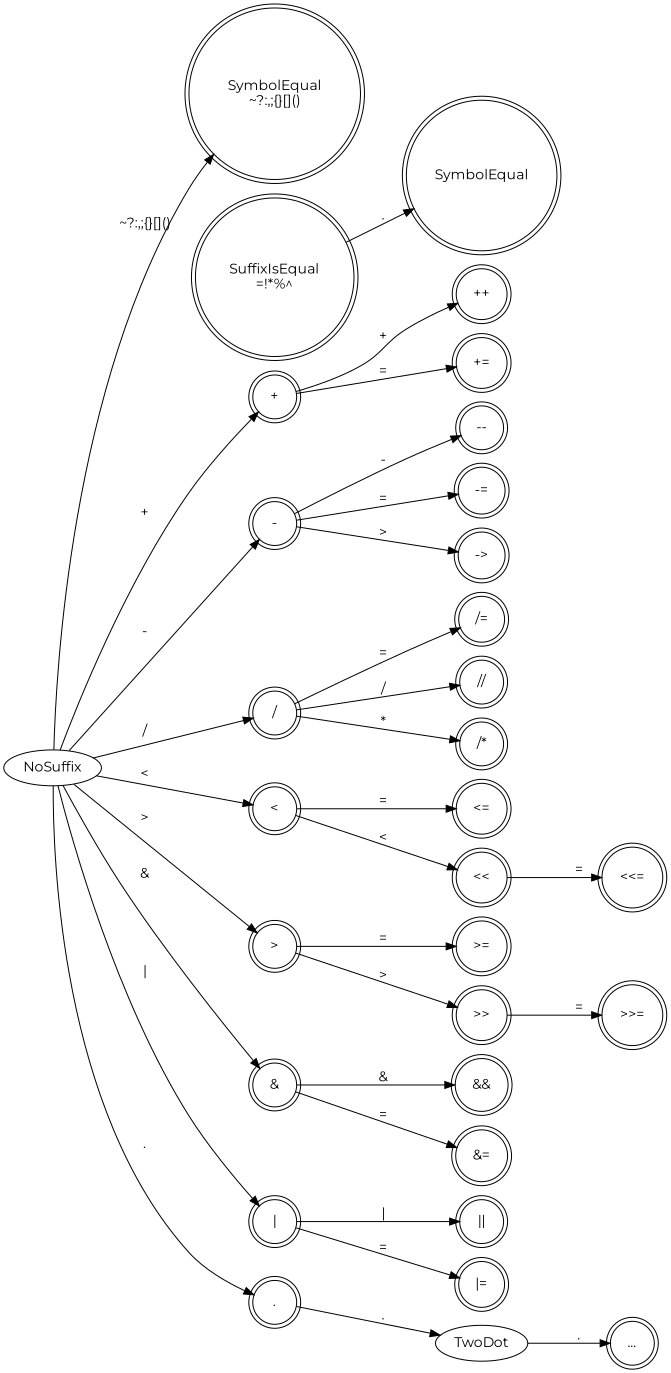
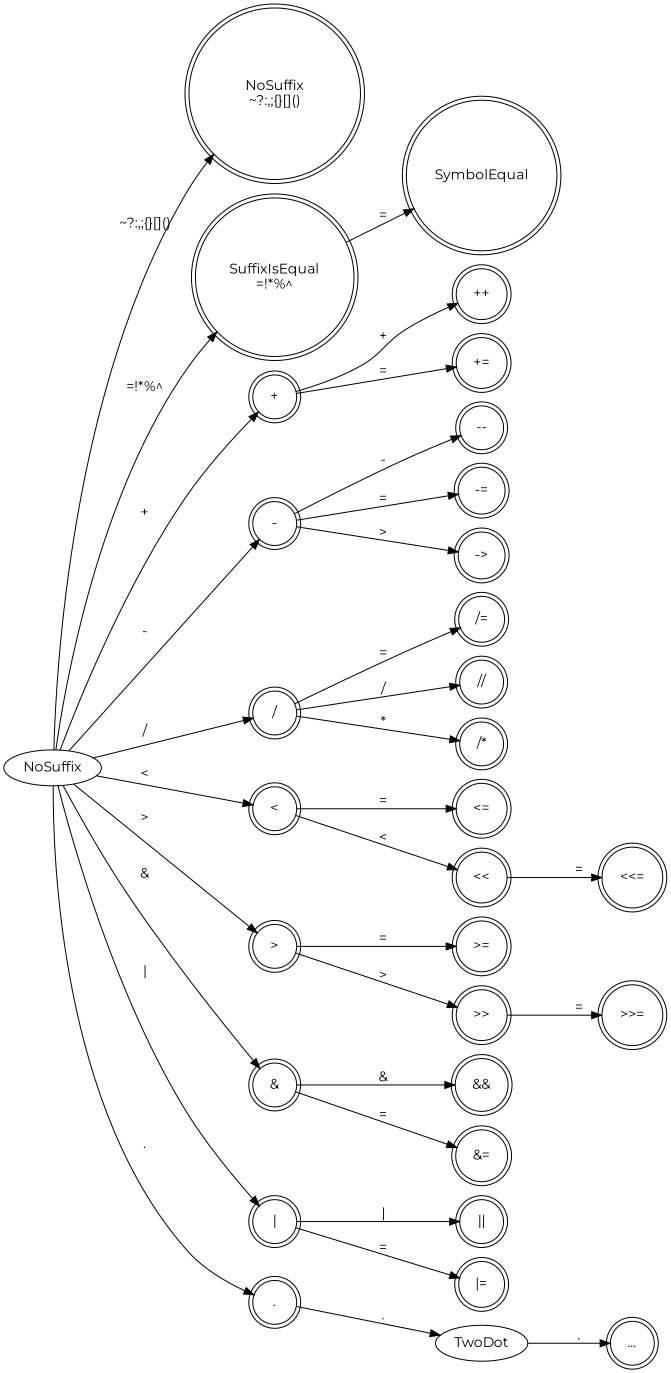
  digraph {
    fontname=Montserrat
    rankdir=LR
    node [fontname=Montserrat shape=doublecircle]
    edge [fontname=Montserrat]
-   n1 [label="SymbolEqual\n~?:,;{}[]()"]
+   n1 [label="NoSuffix\n~?:,;{}[]()"]
    n2 [label=NoSuffix shape=""]
    n3 [label="SuffixIsEqual\n=!*%^"]
    n4 [label="+"]
    n5 [label="-"]
    n6 [label="/"]
    n7 [label="<"]
    n8 [label=">"]
    n9 [label="&"]
    n10 [label="|"]
    n11 [label="."]
    n12 [label=SymbolEqual]
    n13 [label="++"]
    n14 [label="+="]
    n15 [label="--"]
    n16 [label="-="]
    n17 [label="->"]
    n18 [label="/="]
    n19 [label="//"]
    n20 [label="/*"]
    n21 [label="<="]
    n22 [label="<<"]
    n23 [label=">="]
    n24 [label=">>"]
    n25 [label="&&"]
    n26 [label="&="]
    n27 [label="||"]
    n28 [label="|="]
    TwoDot [shape=""]
    n30 [label="<<="]
    n31 [label=">>="]
    n32 [label="..."]
    n2 -> n1 [label="~?:,;{}[]()"]
+   n2 -> n3 [label="=!*%^"]
    n2 -> n4 [label="+"]
    n2 -> n5 [label="-"]
    n2 -> n6 [label="/"]
    n2 -> n7 [label="<"]
    n2 -> n8 [label=">"]
    n2 -> n9 [label="&"]
    n2 -> n10 [label="|"]
    n2 -> n11 [label="."]
-   n3 -> n12 [label="."]
+   n3 -> n12 [label="="]
    n4 -> n13 [label="+"]
    n4 -> n14 [label="="]
    n5 -> n15 [label="-"]
    n5 -> n16 [label="="]
    n5 -> n17 [label=">"]
    n6 -> n18 [label="="]
    n6 -> n19 [label="/"]
    n6 -> n20 [label="*"]
    n7 -> n21 [label="="]
    n7 -> n22 [label="<"]
    n8 -> n23 [label="="]
    n8 -> n24 [label=">"]
    n9 -> n25 [label="&"]
    n9 -> n26 [label="="]
    n10 -> n27 [label="|"]
    n10 -> n28 [label="="]
    n11 -> TwoDot [label="."]
    n22 -> n30 [label="="]
    n24 -> n31 [label="="]
    TwoDot -> n32 [label="."]
  }
